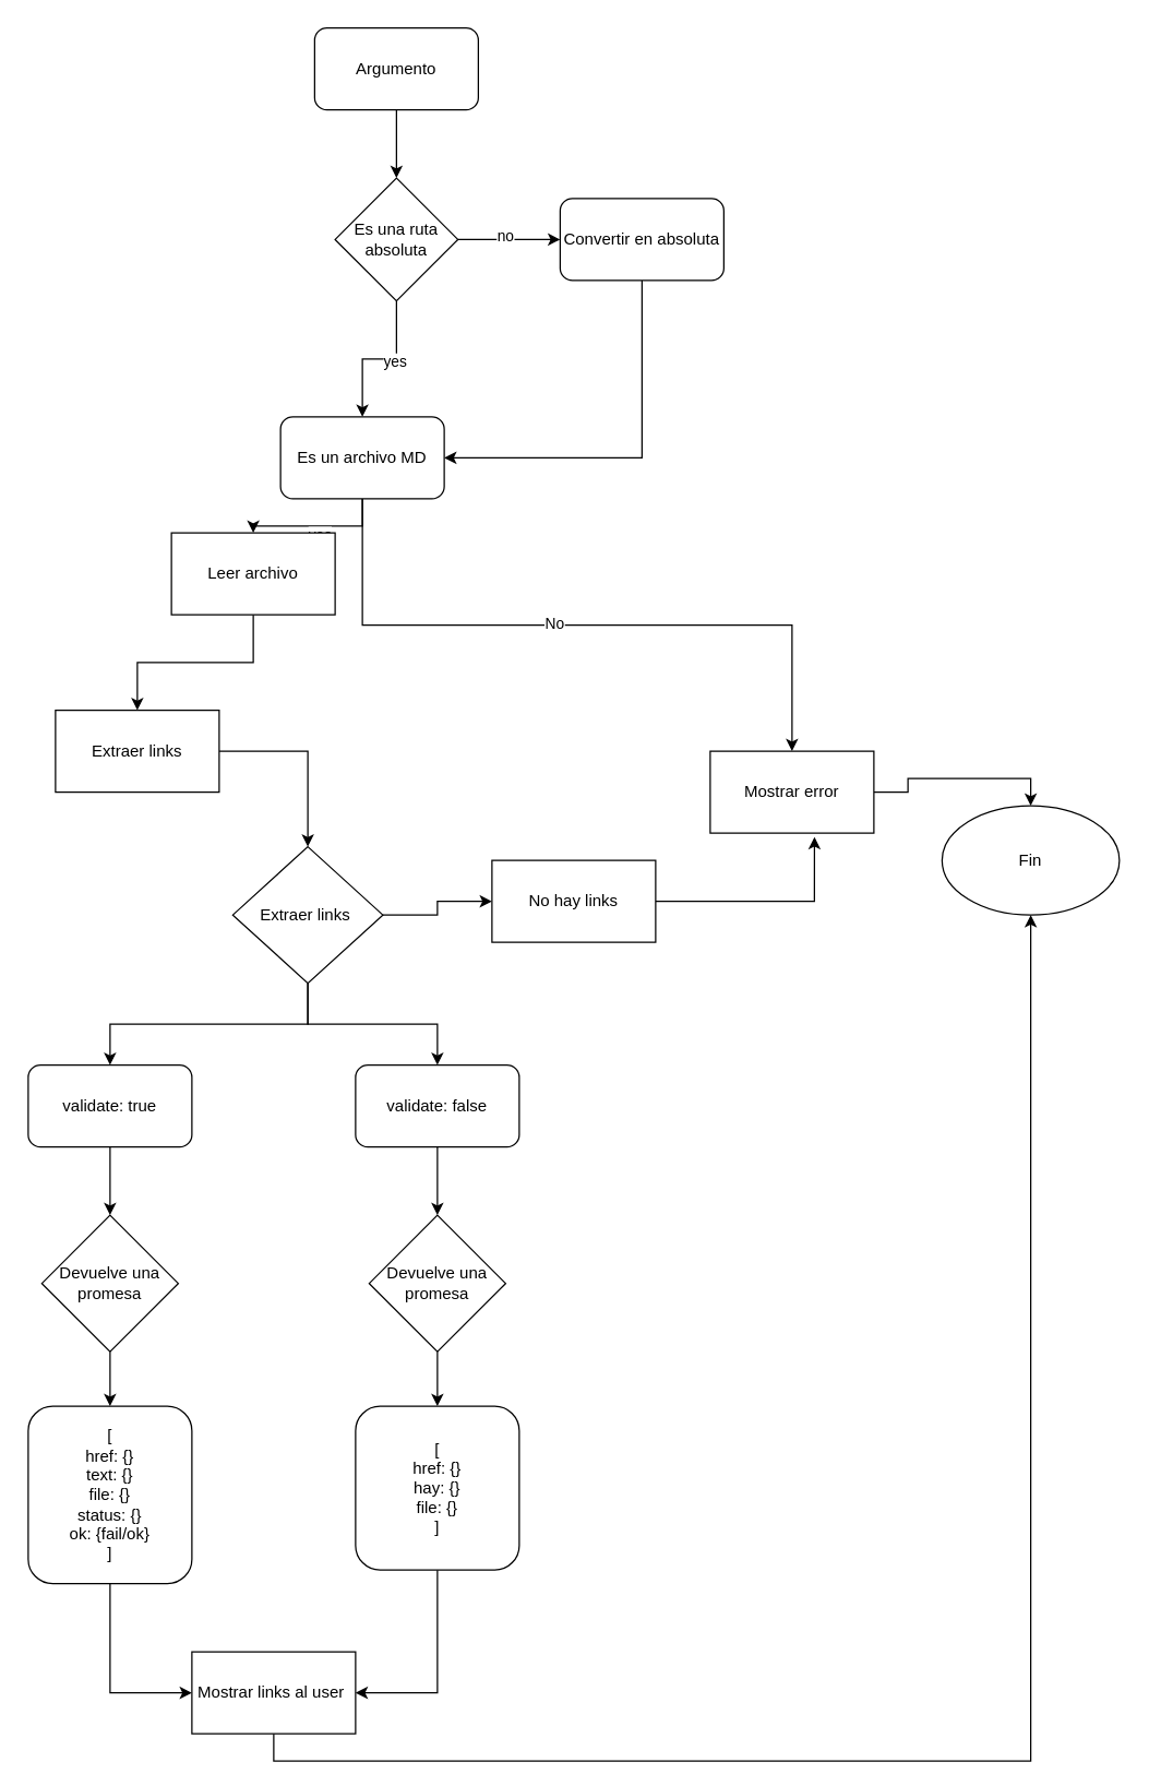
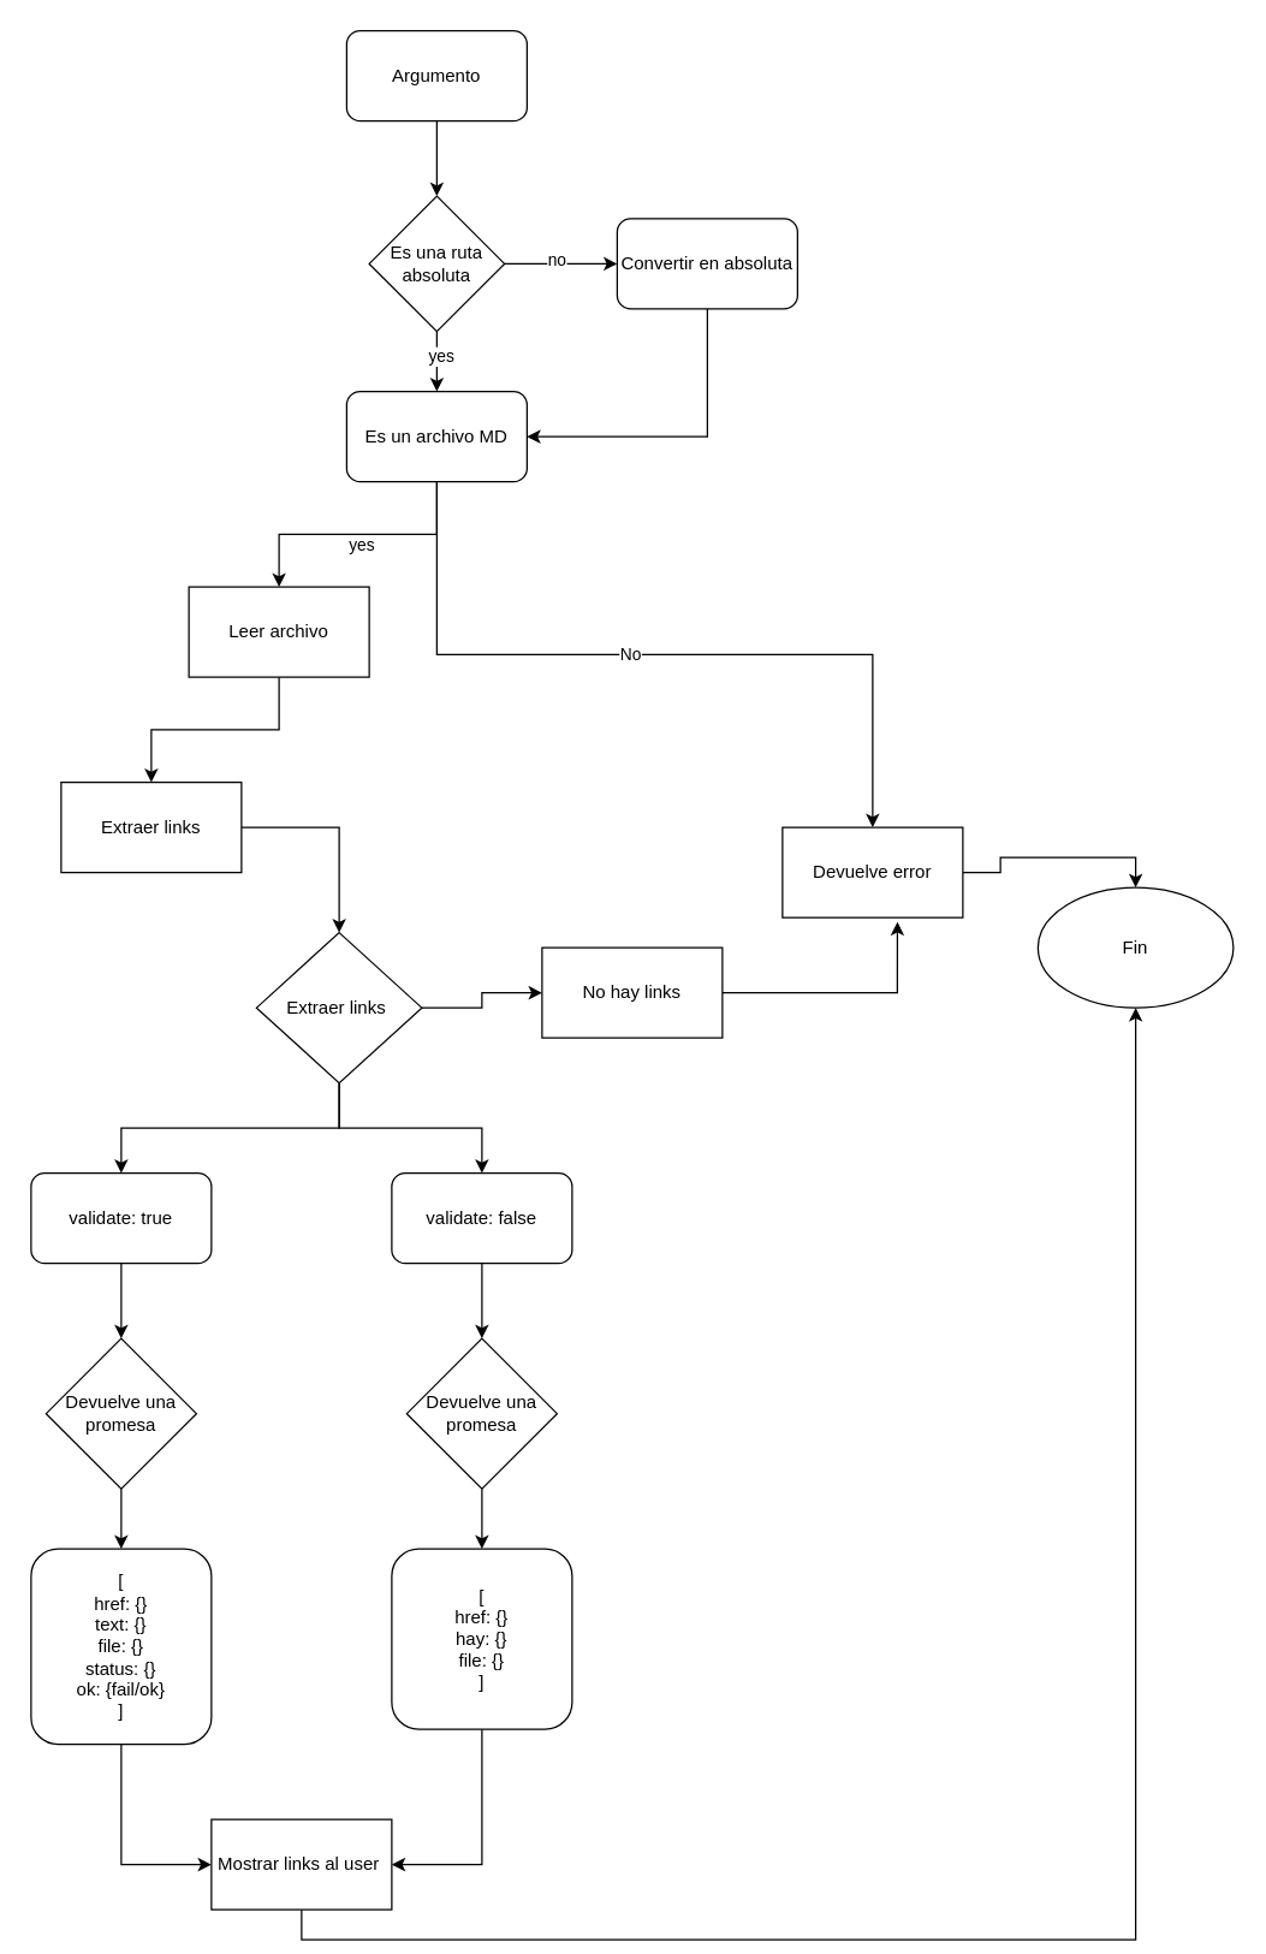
  <mxCell id="0" />
  <mxCell id="1" parent="0" />
  <mxCell id="2" style="edgeStyle=orthogonalEdgeStyle;rounded=0;orthogonalLoop=1;jettySize=auto;html=1;exitX=0.5;exitY=1;exitDx=0;exitDy=0;entryX=0.5;entryY=0;entryDx=0;entryDy=0;" edge="1" parent="1" source="3" target="8"><mxGeometry relative="1" as="geometry" /></mxCell>
  <mxCell id="3" value="Argumento" style="rounded=1;whiteSpace=wrap;html=1;" vertex="1" parent="1"><mxGeometry x="230" y="20" width="120" height="60" as="geometry" /></mxCell>
  <mxCell id="4" style="edgeStyle=orthogonalEdgeStyle;rounded=0;orthogonalLoop=1;jettySize=auto;html=1;exitX=1;exitY=0.5;exitDx=0;exitDy=0;entryX=0;entryY=0.5;entryDx=0;entryDy=0;" edge="1" parent="1" source="8" target="10"><mxGeometry relative="1" as="geometry" /></mxCell>
  <mxCell id="5" value="no" style="edgeLabel;html=1;align=center;verticalAlign=middle;resizable=0;points=[];" vertex="1" connectable="0" parent="4"><mxGeometry x="-0.093" y="3" relative="1" as="geometry"><mxPoint as="offset" /></mxGeometry></mxCell>
  <mxCell id="6" style="edgeStyle=orthogonalEdgeStyle;rounded=0;orthogonalLoop=1;jettySize=auto;html=1;exitX=0.5;exitY=1;exitDx=0;exitDy=0;entryX=0.5;entryY=0;entryDx=0;entryDy=0;" edge="1" parent="1" source="8" target="15"><mxGeometry relative="1" as="geometry" /></mxCell>
  <mxCell id="7" value="yes" style="edgeLabel;html=1;align=center;verticalAlign=middle;resizable=0;points=[];" vertex="1" connectable="0" parent="6"><mxGeometry x="-0.2" y="2" relative="1" as="geometry"><mxPoint as="offset" /></mxGeometry></mxCell>
  <mxCell id="8" value="Es una ruta absoluta" style="rhombus;whiteSpace=wrap;html=1;" vertex="1" parent="1"><mxGeometry x="245" y="130" width="90" height="90" as="geometry" /></mxCell>
  <mxCell id="9" style="edgeStyle=orthogonalEdgeStyle;rounded=0;orthogonalLoop=1;jettySize=auto;html=1;exitX=0.5;exitY=1;exitDx=0;exitDy=0;entryX=1;entryY=0.5;entryDx=0;entryDy=0;" edge="1" parent="1" source="10" target="15"><mxGeometry relative="1" as="geometry" /></mxCell>
  <mxCell id="10" value="Convertir en absoluta" style="rounded=1;whiteSpace=wrap;html=1;" vertex="1" parent="1"><mxGeometry x="410" y="145" width="120" height="60" as="geometry" /></mxCell>
  <mxCell id="11" style="edgeStyle=orthogonalEdgeStyle;rounded=0;orthogonalLoop=1;jettySize=auto;html=1;exitX=0.5;exitY=1;exitDx=0;exitDy=0;entryX=0.5;entryY=0;entryDx=0;entryDy=0;" edge="1" parent="1" source="15" target="17"><mxGeometry relative="1" as="geometry" /></mxCell>
  <mxCell id="12" value="yes" style="edgeLabel;html=1;align=center;verticalAlign=middle;resizable=0;points=[];" vertex="1" connectable="0" parent="11"><mxGeometry x="-0.017" y="6" relative="1" as="geometry"><mxPoint as="offset" /></mxGeometry></mxCell>
  <mxCell id="13" style="edgeStyle=orthogonalEdgeStyle;rounded=0;orthogonalLoop=1;jettySize=auto;html=1;exitX=0.5;exitY=1;exitDx=0;exitDy=0;" edge="1" parent="1" source="15" target="19"><mxGeometry relative="1" as="geometry" /></mxCell>
  <mxCell id="14" value="No" style="edgeLabel;html=1;align=center;verticalAlign=middle;resizable=0;points=[];" vertex="1" connectable="0" parent="13"><mxGeometry x="-0.066" y="1" relative="1" as="geometry"><mxPoint as="offset" /></mxGeometry></mxCell>
- <mxCell id="15" value="Es un archivo MD" style="rounded=1;whiteSpace=wrap;html=1;" vertex="1" parent="1"><mxGeometry x="205" y="305" width="120" height="60" as="geometry" /></mxCell>
+ <mxCell id="15" value="Es un archivo MD" style="rounded=1;whiteSpace=wrap;html=1;" vertex="1" parent="1"><mxGeometry x="230" y="260" width="120" height="60" as="geometry" /></mxCell>
  <mxCell id="16" style="edgeStyle=orthogonalEdgeStyle;rounded=0;orthogonalLoop=1;jettySize=auto;html=1;exitX=0.5;exitY=1;exitDx=0;exitDy=0;entryX=0.5;entryY=0;entryDx=0;entryDy=0;" edge="1" parent="1" source="17" target="21"><mxGeometry relative="1" as="geometry" /></mxCell>
  <mxCell id="17" value="Leer archivo" style="rounded=0;whiteSpace=wrap;html=1;" vertex="1" parent="1"><mxGeometry x="125" y="390" width="120" height="60" as="geometry" /></mxCell>
  <mxCell id="18" style="edgeStyle=orthogonalEdgeStyle;rounded=0;orthogonalLoop=1;jettySize=auto;html=1;exitX=1;exitY=0.5;exitDx=0;exitDy=0;entryX=0.5;entryY=0;entryDx=0;entryDy=0;" edge="1" parent="1" source="19" target="22"><mxGeometry relative="1" as="geometry" /></mxCell>
- <mxCell id="19" value="Mostrar error" style="whiteSpace=wrap;html=1;" vertex="1" parent="1"><mxGeometry x="520" y="550" width="120" height="60" as="geometry" /></mxCell>
+ <mxCell id="19" value="Devuelve error" style="whiteSpace=wrap;html=1;" vertex="1" parent="1"><mxGeometry x="520" y="550" width="120" height="60" as="geometry" /></mxCell>
  <mxCell id="20" style="edgeStyle=orthogonalEdgeStyle;rounded=0;orthogonalLoop=1;jettySize=auto;html=1;exitX=1;exitY=0.5;exitDx=0;exitDy=0;entryX=0.5;entryY=0;entryDx=0;entryDy=0;" edge="1" parent="1" source="21" target="26"><mxGeometry relative="1" as="geometry" /></mxCell>
  <mxCell id="21" value="Extraer links" style="whiteSpace=wrap;html=1;" vertex="1" parent="1"><mxGeometry x="40" y="520" width="120" height="60" as="geometry" /></mxCell>
  <mxCell id="22" value="Fin" style="ellipse;whiteSpace=wrap;html=1;" vertex="1" parent="1"><mxGeometry x="690" y="590" width="130" height="80" as="geometry" /></mxCell>
  <mxCell id="23" style="edgeStyle=orthogonalEdgeStyle;rounded=0;orthogonalLoop=1;jettySize=auto;html=1;exitX=1;exitY=0.5;exitDx=0;exitDy=0;entryX=0;entryY=0.5;entryDx=0;entryDy=0;" edge="1" parent="1" source="26" target="28"><mxGeometry relative="1" as="geometry" /></mxCell>
  <mxCell id="24" style="edgeStyle=orthogonalEdgeStyle;rounded=0;orthogonalLoop=1;jettySize=auto;html=1;exitX=0.5;exitY=1;exitDx=0;exitDy=0;" edge="1" parent="1" source="26" target="30"><mxGeometry relative="1" as="geometry" /></mxCell>
  <mxCell id="25" style="edgeStyle=orthogonalEdgeStyle;rounded=0;orthogonalLoop=1;jettySize=auto;html=1;exitX=0.5;exitY=1;exitDx=0;exitDy=0;entryX=0.5;entryY=0;entryDx=0;entryDy=0;" edge="1" parent="1" source="26" target="32"><mxGeometry relative="1" as="geometry" /></mxCell>
  <mxCell id="26" value="Extraer links&amp;nbsp;" style="rhombus;whiteSpace=wrap;html=1;" vertex="1" parent="1"><mxGeometry x="170" y="620" width="110" height="100" as="geometry" /></mxCell>
  <mxCell id="27" style="edgeStyle=orthogonalEdgeStyle;rounded=0;orthogonalLoop=1;jettySize=auto;html=1;exitX=1;exitY=0.5;exitDx=0;exitDy=0;entryX=0.637;entryY=1.047;entryDx=0;entryDy=0;entryPerimeter=0;" edge="1" parent="1" source="28" target="19"><mxGeometry relative="1" as="geometry" /></mxCell>
  <mxCell id="28" value="No hay links" style="whiteSpace=wrap;html=1;" vertex="1" parent="1"><mxGeometry x="360" y="630" width="120" height="60" as="geometry" /></mxCell>
  <mxCell id="29" style="edgeStyle=orthogonalEdgeStyle;rounded=0;orthogonalLoop=1;jettySize=auto;html=1;exitX=0.5;exitY=1;exitDx=0;exitDy=0;entryX=0.5;entryY=0;entryDx=0;entryDy=0;" edge="1" parent="1" source="30" target="34"><mxGeometry relative="1" as="geometry" /></mxCell>
  <mxCell id="30" value="validate: true" style="rounded=1;whiteSpace=wrap;html=1;" vertex="1" parent="1"><mxGeometry x="20" y="780" width="120" height="60" as="geometry" /></mxCell>
  <mxCell id="31" style="edgeStyle=orthogonalEdgeStyle;rounded=0;orthogonalLoop=1;jettySize=auto;html=1;exitX=0.5;exitY=1;exitDx=0;exitDy=0;entryX=0.5;entryY=0;entryDx=0;entryDy=0;" edge="1" parent="1" source="32" target="36"><mxGeometry relative="1" as="geometry" /></mxCell>
  <mxCell id="32" value="validate: false" style="rounded=1;whiteSpace=wrap;html=1;" vertex="1" parent="1"><mxGeometry x="260" y="780" width="120" height="60" as="geometry" /></mxCell>
  <mxCell id="33" style="edgeStyle=orthogonalEdgeStyle;rounded=0;orthogonalLoop=1;jettySize=auto;html=1;exitX=0.5;exitY=1;exitDx=0;exitDy=0;entryX=0.5;entryY=0;entryDx=0;entryDy=0;" edge="1" parent="1" source="34" target="38"><mxGeometry relative="1" as="geometry" /></mxCell>
  <mxCell id="34" value="Devuelve una promesa" style="rhombus;whiteSpace=wrap;html=1;" vertex="1" parent="1"><mxGeometry x="30" y="890" width="100" height="100" as="geometry" /></mxCell>
  <mxCell id="35" style="edgeStyle=orthogonalEdgeStyle;rounded=0;orthogonalLoop=1;jettySize=auto;html=1;exitX=0.5;exitY=1;exitDx=0;exitDy=0;entryX=0.5;entryY=0;entryDx=0;entryDy=0;" edge="1" parent="1" source="36" target="40"><mxGeometry relative="1" as="geometry" /></mxCell>
  <mxCell id="36" value="Devuelve una promesa" style="rhombus;whiteSpace=wrap;html=1;" vertex="1" parent="1"><mxGeometry x="270" y="890" width="100" height="100" as="geometry" /></mxCell>
  <mxCell id="37" style="edgeStyle=orthogonalEdgeStyle;rounded=0;orthogonalLoop=1;jettySize=auto;html=1;exitX=0.5;exitY=1;exitDx=0;exitDy=0;entryX=0;entryY=0.5;entryDx=0;entryDy=0;" edge="1" parent="1" source="38" target="42"><mxGeometry relative="1" as="geometry" /></mxCell>
  <mxCell id="38" value="[&lt;br&gt;href: {}&lt;br&gt;text: {}&lt;br&gt;file: {}&lt;br&gt;status: {}&lt;br&gt;ok: {fail/ok}&lt;br&gt;]" style="rounded=1;whiteSpace=wrap;html=1;" vertex="1" parent="1"><mxGeometry x="20" y="1030" width="120" height="130" as="geometry" /></mxCell>
  <mxCell id="39" style="edgeStyle=orthogonalEdgeStyle;rounded=0;orthogonalLoop=1;jettySize=auto;html=1;exitX=0.5;exitY=1;exitDx=0;exitDy=0;entryX=1;entryY=0.5;entryDx=0;entryDy=0;" edge="1" parent="1" source="40" target="42"><mxGeometry relative="1" as="geometry" /></mxCell>
  <mxCell id="40" value="[&lt;br&gt;href: {}&lt;br&gt;hay: {}&lt;br&gt;file: {}&lt;br&gt;]" style="rounded=1;whiteSpace=wrap;html=1;" vertex="1" parent="1"><mxGeometry x="260" y="1030" width="120" height="120" as="geometry" /></mxCell>
  <mxCell id="41" style="edgeStyle=orthogonalEdgeStyle;rounded=0;orthogonalLoop=1;jettySize=auto;html=1;exitX=0.5;exitY=1;exitDx=0;exitDy=0;" edge="1" parent="1" source="42" target="22"><mxGeometry relative="1" as="geometry" /></mxCell>
  <mxCell id="42" value="Mostrar links al user&amp;nbsp;" style="whiteSpace=wrap;html=1;" vertex="1" parent="1"><mxGeometry x="140" y="1210" width="120" height="60" as="geometry" /></mxCell>
